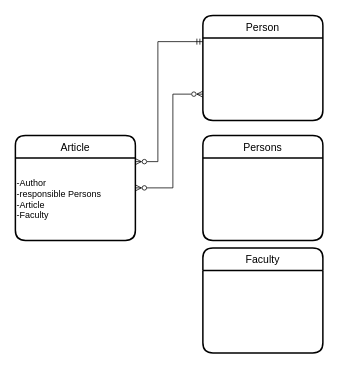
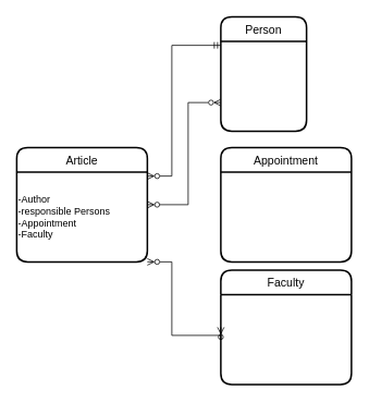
  <mxCell id="0" />
  <mxCell id="1" parent="0" />
  <mxCell id="2" style="edgeStyle=orthogonalEdgeStyle;rounded=0;orthogonalLoop=1;jettySize=auto;html=1;exitX=1;exitY=0.25;exitDx=0;exitDy=0;entryX=0;entryY=0.25;entryDx=0;entryDy=0;startArrow=ERzeroToMany;startFill=0;endArrow=ERmandOne;endFill=0;" edge="1" parent="1" source="5" target="7"><mxGeometry relative="1" as="geometry"><Array as="points"><mxPoint x="210" y="215" /><mxPoint x="210" y="55" /></Array></mxGeometry></mxCell>
  <mxCell id="3" style="edgeStyle=orthogonalEdgeStyle;rounded=0;orthogonalLoop=1;jettySize=auto;html=1;exitX=1;exitY=0.5;exitDx=0;exitDy=0;entryX=0;entryY=0.75;entryDx=0;entryDy=0;endArrow=ERzeroToMany;endFill=0;startArrow=ERzeroToMany;startFill=0;" edge="1" parent="1" source="5" target="7"><mxGeometry relative="1" as="geometry"><Array as="points"><mxPoint x="230" y="250" /><mxPoint x="230" y="125" /></Array></mxGeometry></mxCell>
+ <mxCell id="4" style="edgeStyle=orthogonalEdgeStyle;rounded=0;orthogonalLoop=1;jettySize=auto;html=1;exitX=1;exitY=1;exitDx=0;exitDy=0;entryX=0;entryY=0.5;entryDx=0;entryDy=0;endArrow=ERzeroToMany;endFill=0;startArrow=ERzeroToMany;startFill=0;" edge="1" parent="1" source="5" target="9"><mxGeometry relative="1" as="geometry"><Array as="points"><mxPoint x="210" y="320" /><mxPoint x="210" y="410" /></Array></mxGeometry></mxCell>
  <mxCell id="5" value="Article" style="swimlane;childLayout=stackLayout;horizontal=1;startSize=30;horizontalStack=0;rounded=1;fontSize=14;fontStyle=0;strokeWidth=2;resizeParent=0;resizeLast=1;shadow=0;dashed=0;align=center;" vertex="1" parent="1"><mxGeometry x="20" y="180" width="160" height="140" as="geometry" /></mxCell>
- <mxCell id="6" value="&lt;div&gt;-Author&lt;/div&gt;&lt;div&gt;-responsible Persons&lt;/div&gt;&lt;div&gt;-Article&lt;/div&gt;&lt;div&gt;-Faculty&lt;/div&gt;" style="text;html=1;align=left;verticalAlign=middle;resizable=0;points=[];autosize=1;strokeColor=none;fillColor=none;" vertex="1" parent="5"><mxGeometry y="30" width="160" height="110" as="geometry" /></mxCell>
- <mxCell id="7" value="Person" style="swimlane;childLayout=stackLayout;horizontal=1;startSize=30;horizontalStack=0;rounded=1;fontSize=14;fontStyle=0;strokeWidth=2;resizeParent=0;resizeLast=1;shadow=0;dashed=0;align=center;" vertex="1" parent="1"><mxGeometry x="270" y="20" width="160" height="140" as="geometry" /></mxCell>
- <mxCell id="8" value="Persons" style="swimlane;childLayout=stackLayout;horizontal=1;startSize=30;horizontalStack=0;rounded=1;fontSize=14;fontStyle=0;strokeWidth=2;resizeParent=0;resizeLast=1;shadow=0;dashed=0;align=center;" vertex="1" parent="1"><mxGeometry x="270" y="180" width="160" height="140" as="geometry" /></mxCell>
+ <mxCell id="6" value="&lt;div&gt;-Author&lt;/div&gt;&lt;div&gt;-responsible Persons&lt;/div&gt;&lt;div&gt;-Appointment&lt;/div&gt;&lt;div&gt;-Faculty&lt;/div&gt;" style="text;html=1;align=left;verticalAlign=middle;resizable=0;points=[];autosize=1;strokeColor=none;fillColor=none;" vertex="1" parent="5"><mxGeometry y="30" width="160" height="110" as="geometry" /></mxCell>
+ <mxCell id="7" value="Person" style="swimlane;childLayout=stackLayout;horizontal=1;startSize=30;horizontalStack=0;rounded=1;fontSize=14;fontStyle=0;strokeWidth=2;resizeParent=0;resizeLast=1;shadow=0;dashed=0;align=center;" vertex="1" parent="1"><mxGeometry x="270" y="20" width="105" height="140" as="geometry" /></mxCell>
+ <mxCell id="8" value="Appointment" style="swimlane;childLayout=stackLayout;horizontal=1;startSize=30;horizontalStack=0;rounded=1;fontSize=14;fontStyle=0;strokeWidth=2;resizeParent=0;resizeLast=1;shadow=0;dashed=0;align=center;" vertex="1" parent="1"><mxGeometry x="270" y="180" width="160" height="140" as="geometry" /></mxCell>
  <mxCell id="9" value="Faculty" style="swimlane;childLayout=stackLayout;horizontal=1;startSize=30;horizontalStack=0;rounded=1;fontSize=14;fontStyle=0;strokeWidth=2;resizeParent=0;resizeLast=1;shadow=0;dashed=0;align=center;" vertex="1" parent="1"><mxGeometry x="270" y="330" width="160" height="140" as="geometry" /></mxCell>
